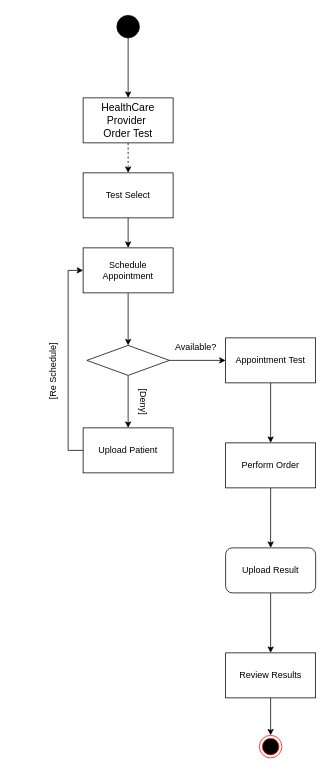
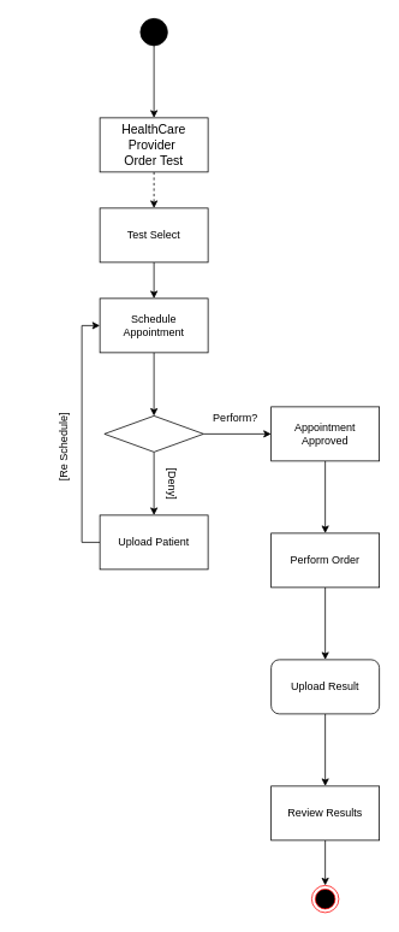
  <mxCell id="0" />
  <mxCell id="1" parent="0" />
  <mxCell id="2" style="edgeStyle=orthogonalEdgeStyle;rounded=0;orthogonalLoop=1;jettySize=auto;html=1;" edge="1" parent="1" source="3" target="5"><mxGeometry relative="1" as="geometry" /></mxCell>
  <mxCell id="3" value="" style="ellipse;fillColor=strokeColor;html=1;" vertex="1" parent="1"><mxGeometry x="155" y="20" width="30" height="30" as="geometry" /></mxCell>
  <mxCell id="4" value="" style="edgeStyle=orthogonalEdgeStyle;rounded=0;orthogonalLoop=1;jettySize=auto;html=1;dashed=1;" edge="1" parent="1" source="5" target="7"><mxGeometry relative="1" as="geometry" /></mxCell>
  <mxCell id="5" value="&lt;span style=&quot;font-size: 14px;&quot;&gt;HealthCare Provider&amp;nbsp;&lt;/span&gt;&lt;div&gt;&lt;span style=&quot;font-size: 14px;&quot;&gt;Order Test&lt;/span&gt;&lt;/div&gt;" style="rounded=0;whiteSpace=wrap;html=1;" vertex="1" parent="1"><mxGeometry x="110" y="130" width="120" height="60" as="geometry" /></mxCell>
  <mxCell id="6" value="" style="edgeStyle=orthogonalEdgeStyle;rounded=0;orthogonalLoop=1;jettySize=auto;html=1;" edge="1" parent="1" source="7" target="9"><mxGeometry relative="1" as="geometry" /></mxCell>
  <mxCell id="7" value="Test Select" style="whiteSpace=wrap;html=1;rounded=0;" vertex="1" parent="1"><mxGeometry x="110" y="230" width="120" height="60" as="geometry" /></mxCell>
  <mxCell id="8" value="" style="edgeStyle=orthogonalEdgeStyle;rounded=0;orthogonalLoop=1;jettySize=auto;html=1;" edge="1" parent="1" source="9" target="12"><mxGeometry relative="1" as="geometry" /></mxCell>
  <mxCell id="9" value="Schedule Appointment" style="rounded=0;whiteSpace=wrap;html=1;" vertex="1" parent="1"><mxGeometry x="110" y="330" width="120" height="60" as="geometry" /></mxCell>
  <mxCell id="10" value="" style="edgeStyle=orthogonalEdgeStyle;rounded=0;orthogonalLoop=1;jettySize=auto;html=1;" edge="1" parent="1" source="12" target="14"><mxGeometry relative="1" as="geometry" /></mxCell>
  <mxCell id="11" value="" style="edgeStyle=orthogonalEdgeStyle;rounded=0;orthogonalLoop=1;jettySize=auto;html=1;" edge="1" parent="1" source="12" target="17"><mxGeometry relative="1" as="geometry" /></mxCell>
  <mxCell id="12" value="" style="rhombus;whiteSpace=wrap;html=1;rounded=0;" vertex="1" parent="1"><mxGeometry x="115" y="460" width="110" height="40" as="geometry" /></mxCell>
  <mxCell id="13" value="" style="edgeStyle=orthogonalEdgeStyle;rounded=0;orthogonalLoop=1;jettySize=auto;html=1;" edge="1" parent="1" source="14" target="20"><mxGeometry relative="1" as="geometry" /></mxCell>
- <mxCell id="14" value="Appointment Test" style="whiteSpace=wrap;html=1;rounded=0;" vertex="1" parent="1"><mxGeometry x="300" y="450" width="120" height="60" as="geometry" /></mxCell>
- <mxCell id="15" value="Available?" style="text;html=1;align=center;verticalAlign=middle;resizable=0;points=[];autosize=1;strokeColor=none;fillColor=none;" vertex="1" parent="1"><mxGeometry x="220" y="448" width="80" height="30" as="geometry" /></mxCell>
+ <mxCell id="14" value="Appointment Approved" style="whiteSpace=wrap;html=1;rounded=0;" vertex="1" parent="1"><mxGeometry x="300" y="450" width="120" height="60" as="geometry" /></mxCell>
+ <mxCell id="15" value="Perform?" style="text;html=1;align=center;verticalAlign=middle;resizable=0;points=[];autosize=1;strokeColor=none;fillColor=none;" vertex="1" parent="1"><mxGeometry x="220" y="448" width="80" height="30" as="geometry" /></mxCell>
  <mxCell id="16" style="edgeStyle=orthogonalEdgeStyle;rounded=0;orthogonalLoop=1;jettySize=auto;html=1;exitX=0;exitY=0.5;exitDx=0;exitDy=0;entryX=0;entryY=0.5;entryDx=0;entryDy=0;" edge="1" parent="1" source="17" target="9"><mxGeometry relative="1" as="geometry" /></mxCell>
  <mxCell id="17" value="Upload Patient" style="rounded=0;whiteSpace=wrap;html=1;" vertex="1" parent="1"><mxGeometry x="110" y="570" width="120" height="60" as="geometry" /></mxCell>
  <mxCell id="18" value="[Deny]" style="text;html=1;align=center;verticalAlign=middle;resizable=0;points=[];autosize=1;strokeColor=none;fillColor=none;rotation=90;" vertex="1" parent="1"><mxGeometry x="160" y="520" width="60" height="30" as="geometry" /></mxCell>
  <mxCell id="19" value="" style="edgeStyle=orthogonalEdgeStyle;rounded=0;orthogonalLoop=1;jettySize=auto;html=1;" edge="1" parent="1" source="20" target="22"><mxGeometry relative="1" as="geometry" /></mxCell>
  <mxCell id="20" value="Perform Order" style="rounded=0;whiteSpace=wrap;html=1;" vertex="1" parent="1"><mxGeometry x="300" y="590" width="120" height="60" as="geometry" /></mxCell>
  <mxCell id="21" value="" style="edgeStyle=orthogonalEdgeStyle;rounded=0;orthogonalLoop=1;jettySize=auto;html=1;" edge="1" parent="1" source="22" target="24"><mxGeometry relative="1" as="geometry" /></mxCell>
  <mxCell id="22" value="Upload Result" style="whiteSpace=wrap;html=1;rounded=1;" vertex="1" parent="1"><mxGeometry x="300" y="730" width="120" height="60" as="geometry" /></mxCell>
  <mxCell id="23" style="edgeStyle=orthogonalEdgeStyle;rounded=0;orthogonalLoop=1;jettySize=auto;html=1;exitX=0.5;exitY=1;exitDx=0;exitDy=0;entryX=0.5;entryY=0;entryDx=0;entryDy=0;" edge="1" parent="1" source="24" target="25"><mxGeometry relative="1" as="geometry" /></mxCell>
  <mxCell id="24" value="Review Results" style="whiteSpace=wrap;html=1;rounded=0;" vertex="1" parent="1"><mxGeometry x="300" y="870" width="120" height="60" as="geometry" /></mxCell>
  <mxCell id="25" value="" style="ellipse;html=1;shape=endState;fillColor=#000000;strokeColor=#ff0000;" vertex="1" parent="1"><mxGeometry x="345" y="980" width="30" height="30" as="geometry" /></mxCell>
  <mxCell id="26" value="[Re Schedule]" style="text;html=1;align=center;verticalAlign=middle;resizable=0;points=[];autosize=1;strokeColor=none;fillColor=none;rotation=-90;" vertex="1" parent="1"><mxGeometry x="20" y="480" width="100" height="30" as="geometry" /></mxCell>
